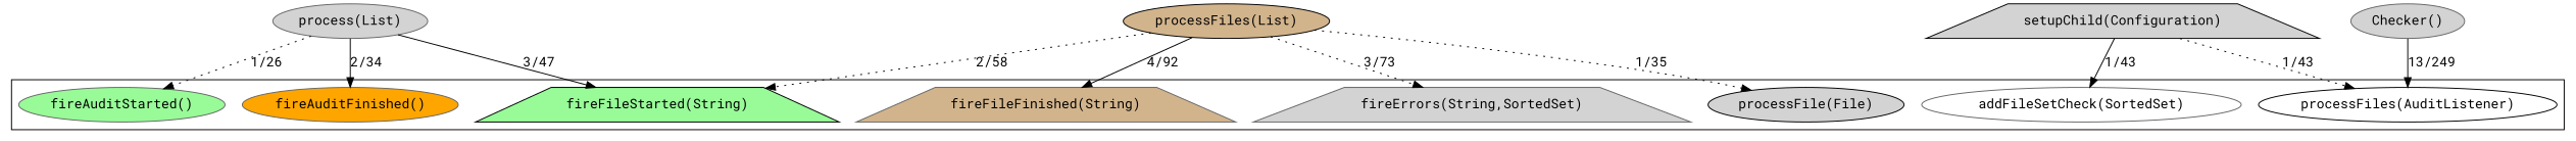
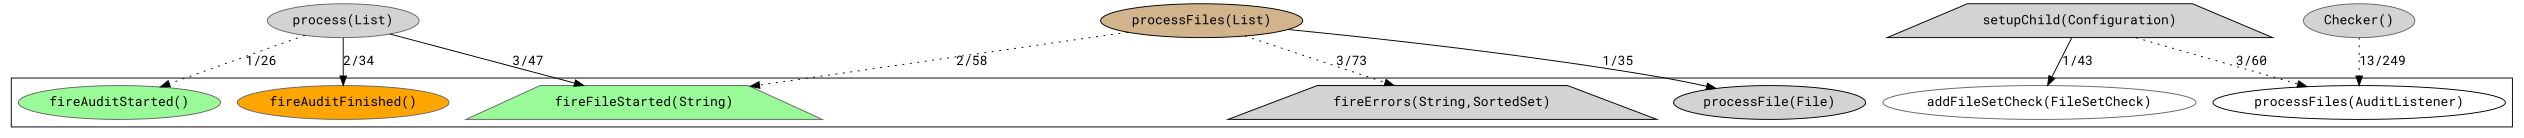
  digraph {
    fontname="Roboto Mono"
    rankdir=TB
    node [color=gray40 fillcolor=lightgrey fontname="Roboto Mono" style=filled]
    edge [fontname="Roboto Mono" style=dotted]
    "fireAuditStarted()" [fillcolor=palegreen]
-   "addFileSetCheck(FileSetCheck)" [fillcolor=white label="addFileSetCheck(SortedSet)"]
+   "addFileSetCheck(FileSetCheck)" [fillcolor=white]
    "fireAuditFinished()" [fillcolor=orange]
-   "fireFileStarted(String)" [color=black fillcolor=palegreen shape=trapezium]
-   "fireFileFinished(String)" [fillcolor=tan shape=trapezium]
-   "fireErrors(String,SortedSet)" [shape=trapezium]
+   "fireFileStarted(String)" [fillcolor=palegreen shape=trapezium]
+   "fireErrors(String,SortedSet)" [color=black shape=trapezium]
    "processFile(File)" [color=black]
    n8 [color=black fillcolor=white label="processFiles(AuditListener)"]
    "process(List)"
    "processFiles(List)" [color=black fillcolor=tan]
    "setupChild(Configuration)" [color=black shape=trapezium]
    "Checker()"
    subgraph cluster_1 {
      "fireAuditStarted()"
      "addFileSetCheck(FileSetCheck)"
      "fireAuditFinished()"
      "fireFileStarted(String)"
-     "fireFileFinished(String)"
      "fireErrors(String,SortedSet)"
      "processFile(File)"
      n8
    }
    "process(List)" -> "fireAuditStarted()" [label="1/26"]
    "process(List)" -> "fireAuditFinished()" [label="2/34" style=solid]
    "process(List)" -> "fireFileStarted(String)" [label="3/47" style=solid]
    "processFiles(List)" -> "fireFileStarted(String)" [label="2/58"]
-   "processFiles(List)" -> "fireFileFinished(String)" [label="4/92" style=solid]
    "processFiles(List)" -> "fireErrors(String,SortedSet)" [label="3/73"]
-   "processFiles(List)" -> "processFile(File)" [label="1/35"]
+   "processFiles(List)" -> "processFile(File)" [label="1/35" style=solid]
    "setupChild(Configuration)" -> "addFileSetCheck(FileSetCheck)" [label="1/43" style=solid]
-   "setupChild(Configuration)" -> n8 [label="1/43"]
-   "Checker()" -> n8 [label="13/249" style=solid]
+   "setupChild(Configuration)" -> n8 [label="3/60"]
+   "Checker()" -> n8 [label="13/249"]
  }
